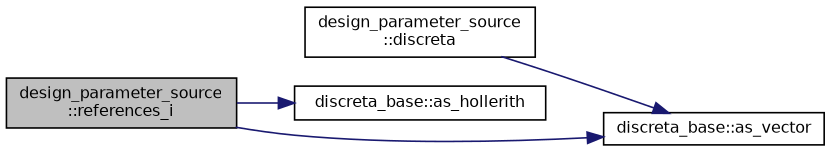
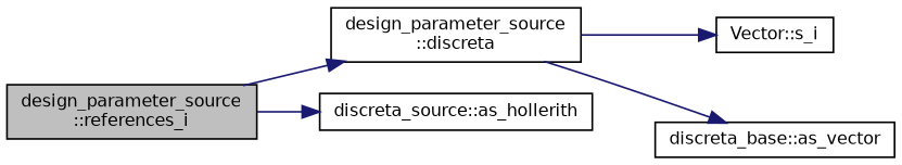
  digraph {
    rankdir=LR
    node [color=black fillcolor=white fontname=Helvetica fontsize=10 shape=record style=filled]
    edge [color=midnightblue fontname=Helvetica fontsize=10 labelfontname=Helvetica labelfontsize=10 style=solid]
    n1 [fillcolor=grey75 fontcolor=black height=0.2 label="design_parameter_source\l::references_i" width=0.4]
    n2 [height=0.2 label="design_parameter_source\l::discreta" width=0.4]
-   n3 [height=0.2 label="discreta_base::as_hollerith" width=0.4]
+   n3 [height=0.2 label="discreta_source::as_hollerith" width=0.4]
+   n4 [height=0.2 label="Vector::s_i" width=0.4]
    n5 [height=0.2 label="discreta_base::as_vector" width=0.4]
-   n1 -> n5
+   n1 -> n2
    n1 -> n3
+   n2 -> n4
    n2 -> n5
  }
